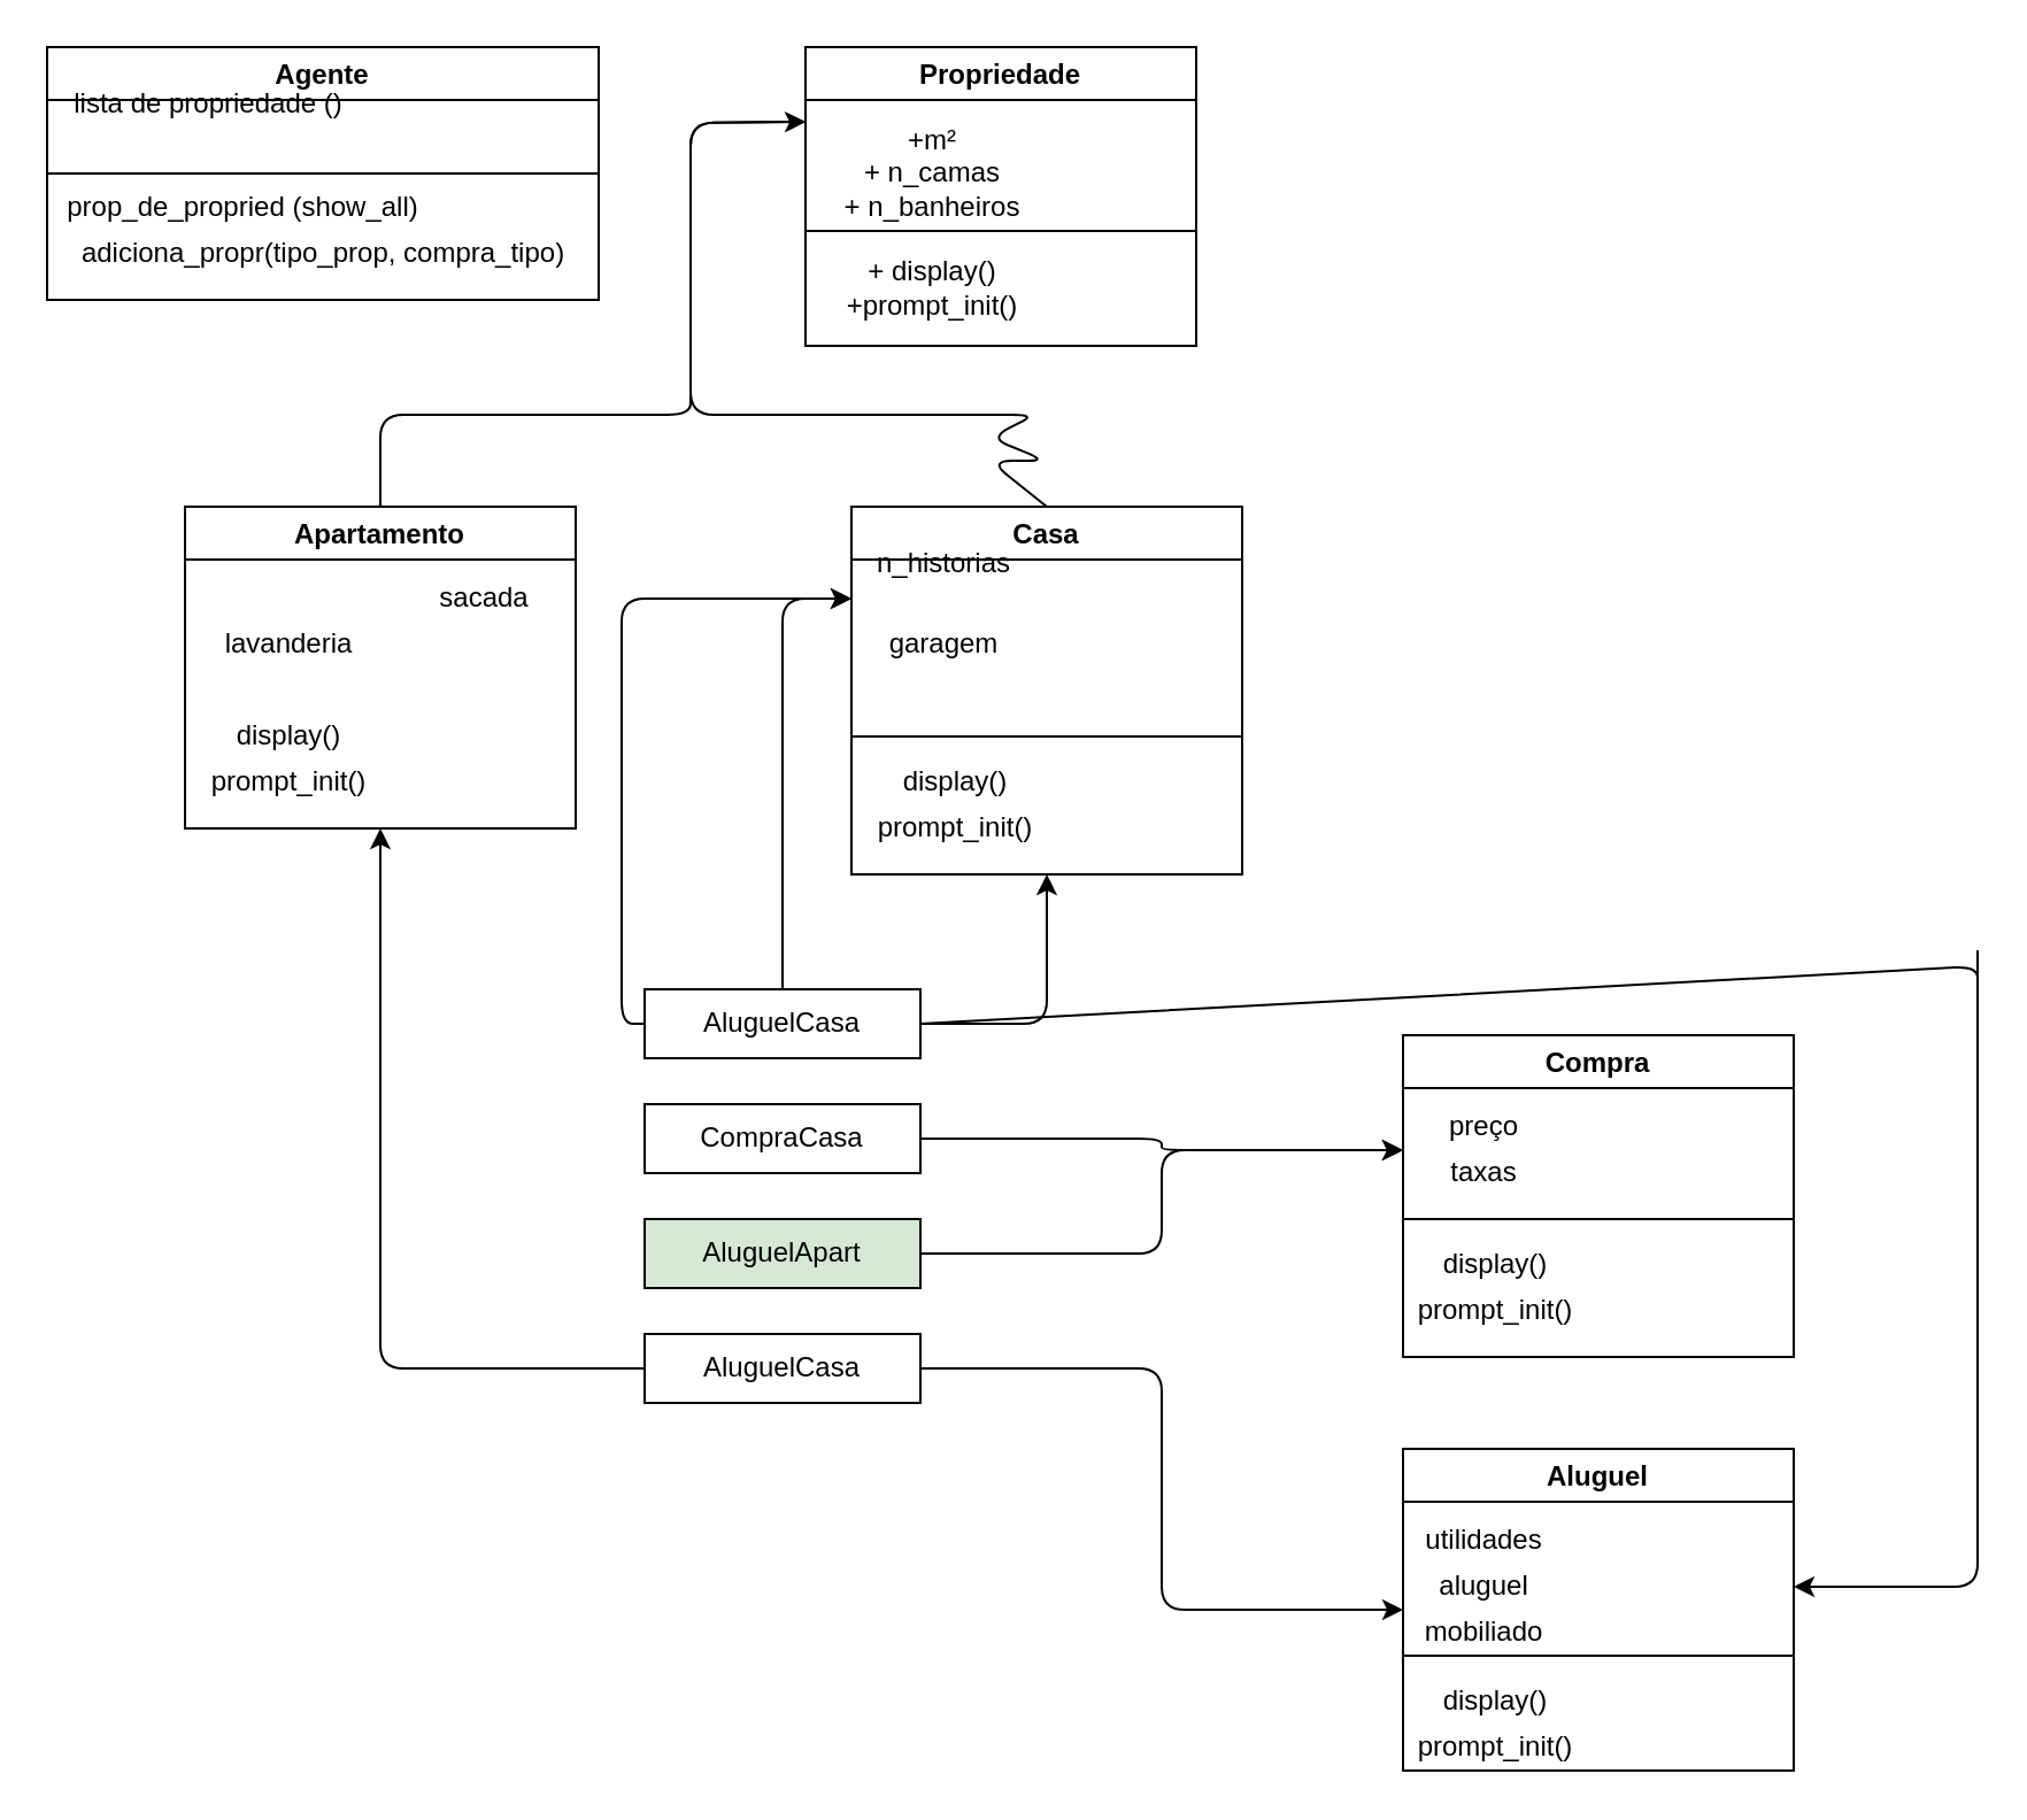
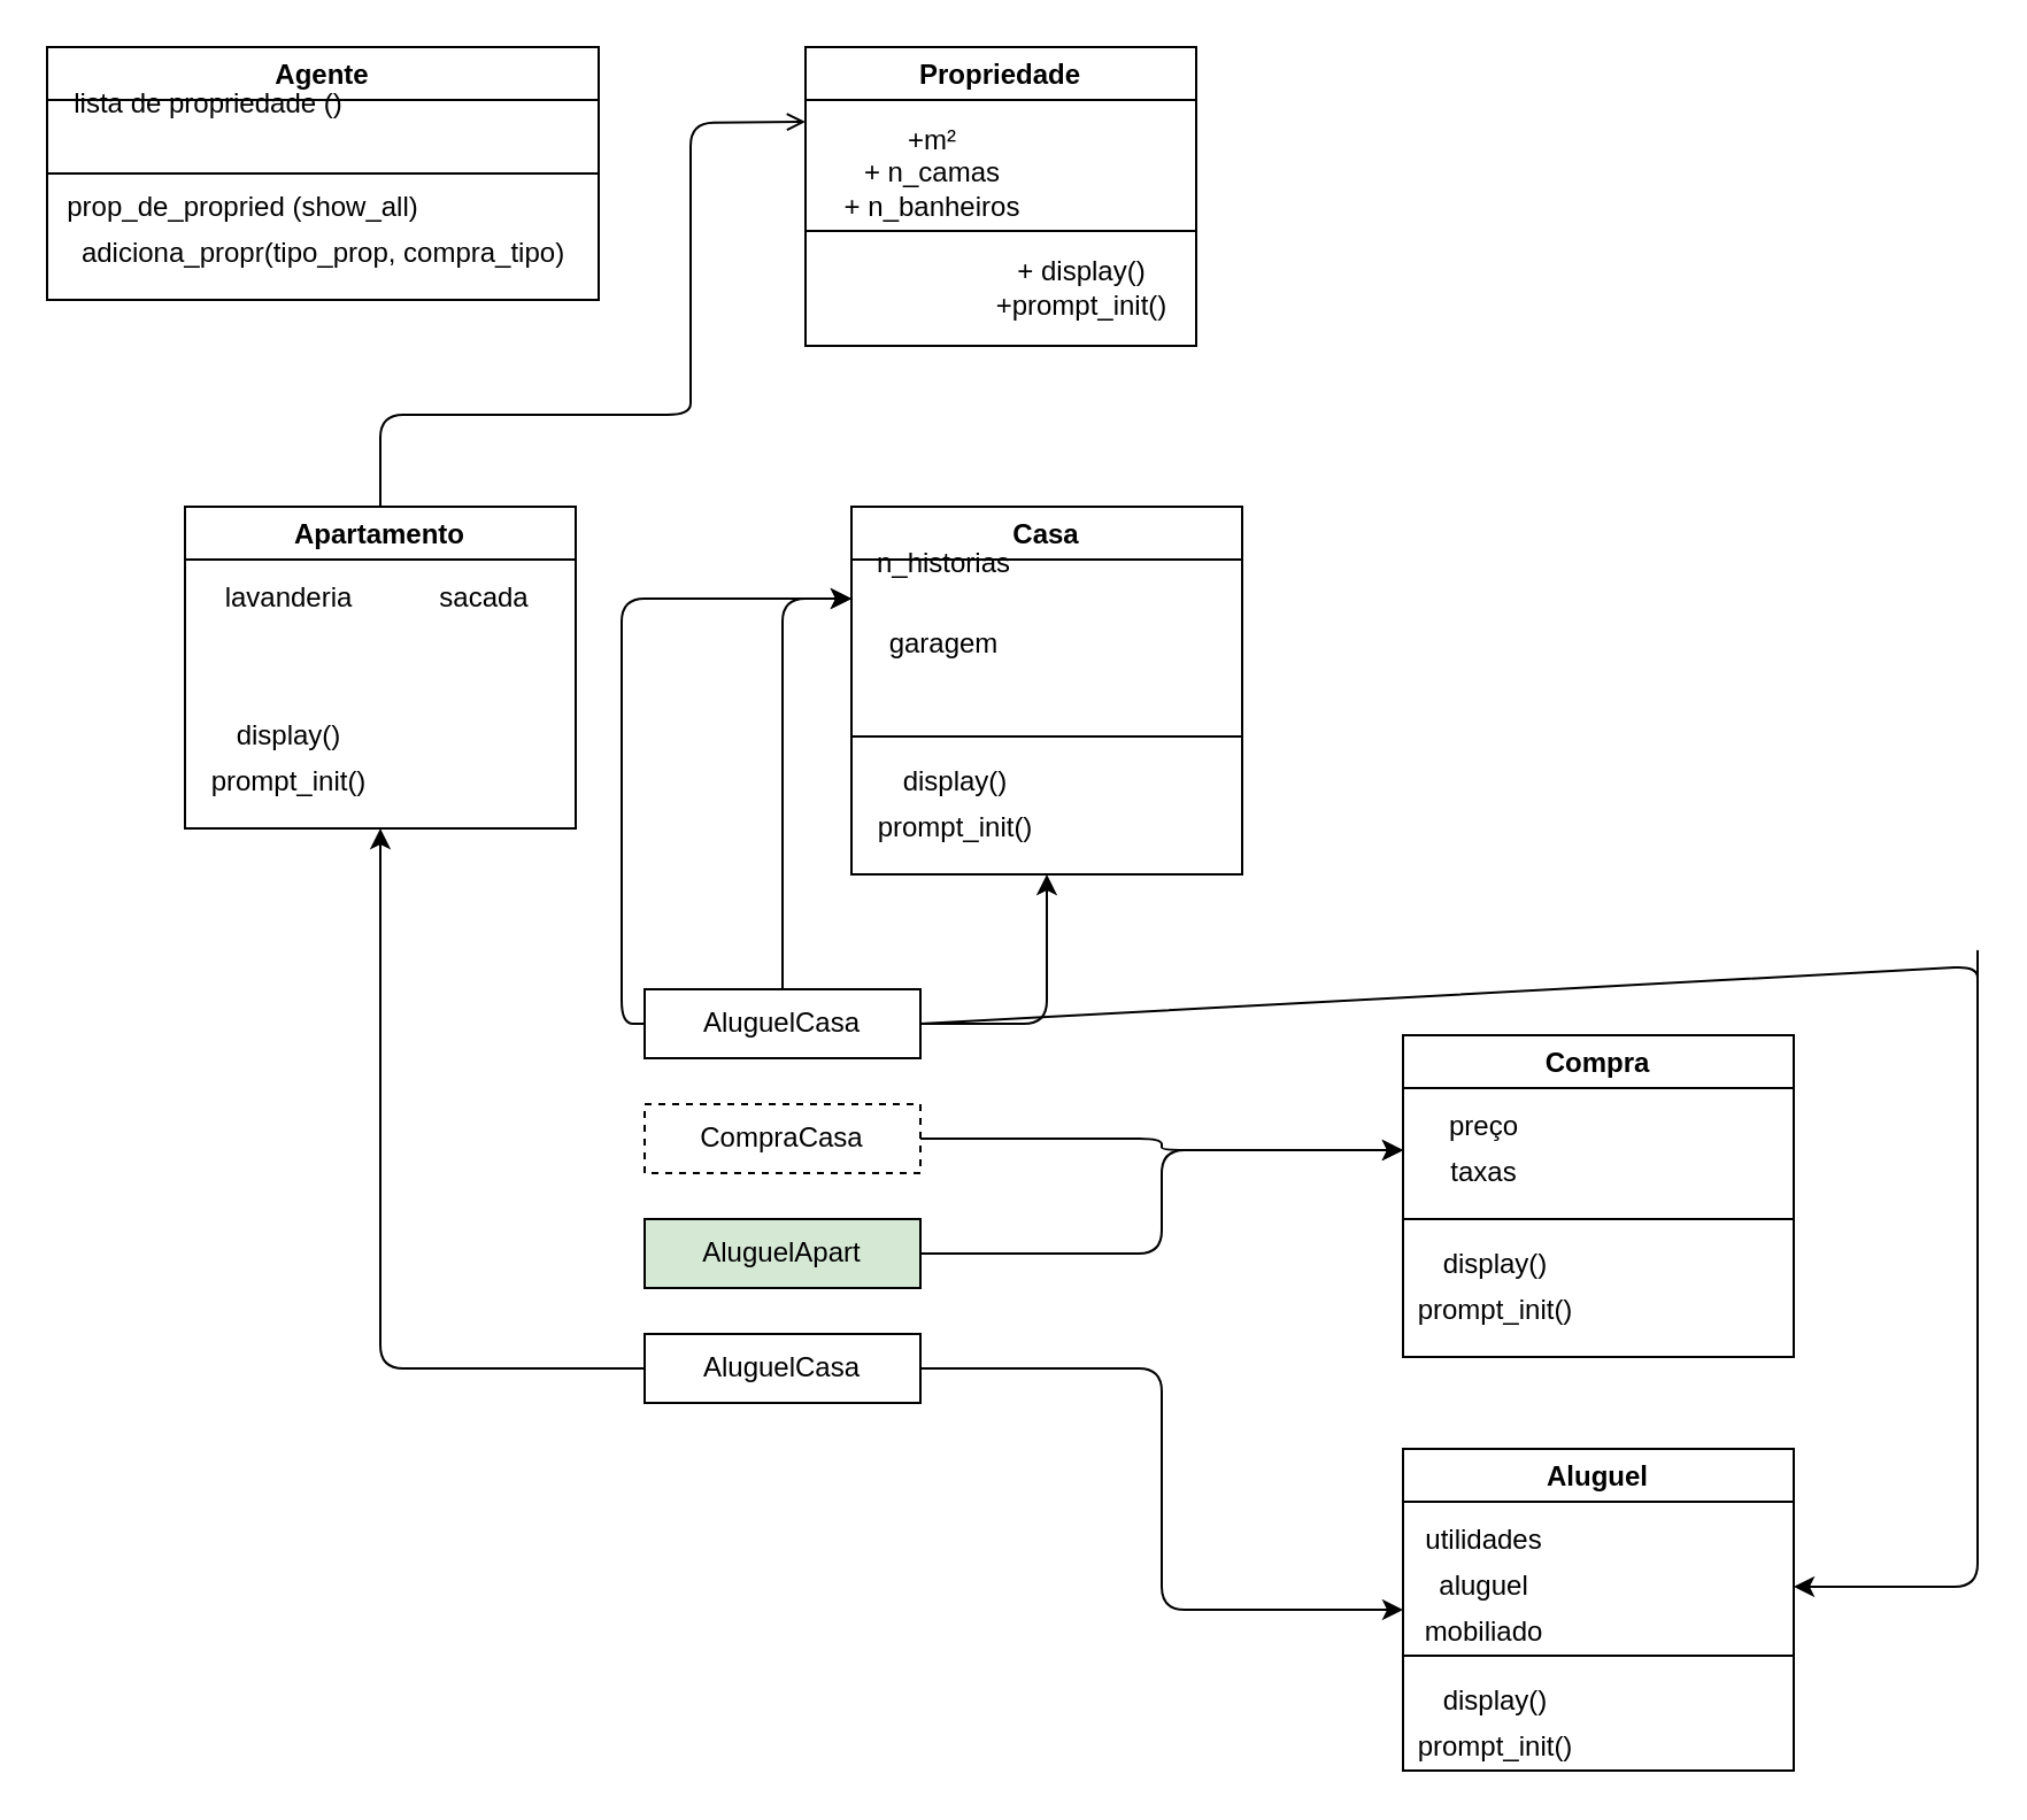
  <mxCell id="0" />
  <mxCell id="1" parent="0" />
  <mxCell id="2" value="Agente" style="swimlane;" vertex="1" parent="1"><mxGeometry x="20" y="20" width="240" height="110" as="geometry" /></mxCell>
  <mxCell id="3" value="lista de propriedade ()" style="text;html=1;align=center;verticalAlign=middle;resizable=0;points=[];autosize=1;strokeColor=none;fillColor=none;" vertex="1" parent="2"><mxGeometry x="5" y="15" width="130" height="20" as="geometry" /></mxCell>
  <mxCell id="4" value="prop_de_propried (show_all)" style="text;html=1;align=center;verticalAlign=middle;resizable=0;points=[];autosize=1;strokeColor=none;fillColor=none;" vertex="1" parent="2"><mxGeometry y="60" width="170" height="20" as="geometry" /></mxCell>
  <mxCell id="5" value="adiciona_propr(tipo_prop, compra_tipo)" style="text;html=1;align=center;verticalAlign=middle;resizable=0;points=[];autosize=1;strokeColor=none;fillColor=none;" vertex="1" parent="2"><mxGeometry x="5" y="80" width="230" height="20" as="geometry" /></mxCell>
  <mxCell id="6" style="edgeStyle=none;html=1;entryX=0;entryY=0.25;entryDx=0;entryDy=0;exitX=0.5;exitY=0;exitDx=0;exitDy=0;endArrow=open;" edge="1" parent="1" source="7" target="12"><mxGeometry relative="1" as="geometry"><Array as="points"><mxPoint x="165" y="180" /><mxPoint x="300" y="180" /><mxPoint x="300" y="170" /><mxPoint x="300" y="53" /></Array></mxGeometry></mxCell>
  <mxCell id="7" value="Apartamento" style="swimlane;" vertex="1" parent="1"><mxGeometry x="80" y="220" width="170" height="140" as="geometry" /></mxCell>
  <mxCell id="8" value="sacada" style="text;html=1;align=center;verticalAlign=middle;resizable=0;points=[];autosize=1;strokeColor=none;fillColor=none;" vertex="1" parent="7"><mxGeometry x="105" y="30" width="50" height="20" as="geometry" /></mxCell>
- <mxCell id="9" value="lavanderia" style="text;html=1;align=center;verticalAlign=middle;resizable=0;points=[];autosize=1;strokeColor=none;fillColor=none;" vertex="1" parent="7"><mxGeometry x="10" y="50" width="70" height="20" as="geometry" /></mxCell>
+ <mxCell id="9" value="lavanderia" style="text;html=1;align=center;verticalAlign=middle;resizable=0;points=[];autosize=1;strokeColor=none;fillColor=none;" vertex="1" parent="7"><mxGeometry x="10" y="30" width="70" height="20" as="geometry" /></mxCell>
  <mxCell id="10" value="display()" style="text;html=1;align=center;verticalAlign=middle;resizable=0;points=[];autosize=1;strokeColor=none;fillColor=none;" vertex="1" parent="7"><mxGeometry x="15" y="90" width="60" height="20" as="geometry" /></mxCell>
  <mxCell id="11" value="prompt_init()" style="text;html=1;align=center;verticalAlign=middle;resizable=0;points=[];autosize=1;strokeColor=none;fillColor=none;" vertex="1" parent="7"><mxGeometry x="5" y="110" width="80" height="20" as="geometry" /></mxCell>
  <mxCell id="12" value="Propriedade" style="swimlane;" vertex="1" parent="1"><mxGeometry x="350" y="20" width="170" height="130" as="geometry" /></mxCell>
  <mxCell id="13" value="+m²&lt;br&gt;+ n_camas&lt;br&gt;+ n_banheiros" style="text;html=1;align=center;verticalAlign=middle;resizable=0;points=[];autosize=1;strokeColor=none;fillColor=none;" vertex="1" parent="12"><mxGeometry x="10" y="30" width="90" height="50" as="geometry" /></mxCell>
  <mxCell id="14" value="" style="endArrow=none;html=1;entryX=1;entryY=0.5;entryDx=0;entryDy=0;exitX=0;exitY=0.5;exitDx=0;exitDy=0;" edge="1" parent="12"><mxGeometry width="50" height="50" relative="1" as="geometry"><mxPoint y="80" as="sourcePoint" /><mxPoint x="170" y="80" as="targetPoint" /></mxGeometry></mxCell>
- <mxCell id="15" value="+ display()&lt;br&gt;+prompt_init()" style="text;html=1;align=center;verticalAlign=middle;resizable=0;points=[];autosize=1;strokeColor=none;fillColor=none;" vertex="1" parent="12"><mxGeometry x="10" y="90" width="90" height="30" as="geometry" /></mxCell>
- <mxCell id="16" style="edgeStyle=none;html=1;exitX=0.5;exitY=0;exitDx=0;exitDy=0;entryX=0;entryY=0.25;entryDx=0;entryDy=0;" edge="1" parent="1" source="17" target="12"><mxGeometry relative="1" as="geometry"><Array as="points"><mxPoint x="430" y="200" /><mxPoint x="455" y="200" /><mxPoint x="430" y="190" /><mxPoint x="450" y="180" /><mxPoint x="430" y="180" /><mxPoint x="300" y="180" /><mxPoint x="300" y="53" /></Array></mxGeometry></mxCell>
+ <mxCell id="15" value="+ display()&lt;br&gt;+prompt_init()" style="text;html=1;align=center;verticalAlign=middle;resizable=0;points=[];autosize=1;strokeColor=none;fillColor=none;" vertex="1" parent="12"><mxGeometry x="75" y="90" width="90" height="30" as="geometry" /></mxCell>
  <mxCell id="17" value="Casa" style="swimlane;" vertex="1" parent="1"><mxGeometry x="370" y="220" width="170" height="160" as="geometry" /></mxCell>
  <mxCell id="18" value="n_historias" style="text;html=1;align=center;verticalAlign=middle;resizable=0;points=[];autosize=1;strokeColor=none;fillColor=none;" vertex="1" parent="17"><mxGeometry x="5" y="15" width="70" height="20" as="geometry" /></mxCell>
  <mxCell id="19" value="garagem" style="text;html=1;align=center;verticalAlign=middle;resizable=0;points=[];autosize=1;strokeColor=none;fillColor=none;" vertex="1" parent="17"><mxGeometry x="10" y="50" width="60" height="20" as="geometry" /></mxCell>
  <mxCell id="20" value="display()" style="text;html=1;align=center;verticalAlign=middle;resizable=0;points=[];autosize=1;strokeColor=none;fillColor=none;" vertex="1" parent="17"><mxGeometry x="15" y="110" width="60" height="20" as="geometry" /></mxCell>
  <mxCell id="21" value="prompt_init()" style="text;html=1;align=center;verticalAlign=middle;resizable=0;points=[];autosize=1;strokeColor=none;fillColor=none;" vertex="1" parent="17"><mxGeometry x="5" y="130" width="80" height="20" as="geometry" /></mxCell>
  <mxCell id="22" value="" style="endArrow=none;html=1;entryX=1;entryY=0.5;entryDx=0;entryDy=0;exitX=0;exitY=0.5;exitDx=0;exitDy=0;" edge="1" parent="17"><mxGeometry width="50" height="50" relative="1" as="geometry"><mxPoint y="100" as="sourcePoint" /><mxPoint x="170" y="100" as="targetPoint" /></mxGeometry></mxCell>
  <mxCell id="23" value="" style="endArrow=none;html=1;entryX=1;entryY=0.5;entryDx=0;entryDy=0;exitX=0;exitY=0.5;exitDx=0;exitDy=0;" edge="1" parent="1" source="2" target="2"><mxGeometry width="50" height="50" relative="1" as="geometry"><mxPoint x="180" y="90" as="sourcePoint" /><mxPoint x="230" y="40" as="targetPoint" /></mxGeometry></mxCell>
  <mxCell id="24" value="Compra" style="swimlane;startSize=23;" vertex="1" parent="1"><mxGeometry x="610" y="450" width="170" height="140" as="geometry"><mxRectangle x="550" y="230" width="80" height="23" as="alternateBounds" /></mxGeometry></mxCell>
  <mxCell id="25" value="" style="endArrow=none;html=1;entryX=1;entryY=0.5;entryDx=0;entryDy=0;exitX=0;exitY=0.5;exitDx=0;exitDy=0;" edge="1" parent="24"><mxGeometry width="50" height="50" relative="1" as="geometry"><mxPoint y="80" as="sourcePoint" /><mxPoint x="170" y="80" as="targetPoint" /></mxGeometry></mxCell>
  <mxCell id="26" value="preço" style="text;html=1;align=center;verticalAlign=middle;resizable=0;points=[];autosize=1;strokeColor=none;fillColor=none;" vertex="1" parent="24"><mxGeometry x="10" y="30" width="50" height="20" as="geometry" /></mxCell>
  <mxCell id="27" value="taxas" style="text;html=1;align=center;verticalAlign=middle;resizable=0;points=[];autosize=1;strokeColor=none;fillColor=none;" vertex="1" parent="24"><mxGeometry x="15" y="50" width="40" height="20" as="geometry" /></mxCell>
  <mxCell id="28" value="display()" style="text;html=1;align=center;verticalAlign=middle;resizable=0;points=[];autosize=1;strokeColor=none;fillColor=none;" vertex="1" parent="24"><mxGeometry x="10" y="90" width="60" height="20" as="geometry" /></mxCell>
  <mxCell id="29" value="prompt_init()" style="text;html=1;align=center;verticalAlign=middle;resizable=0;points=[];autosize=1;strokeColor=none;fillColor=none;" vertex="1" parent="24"><mxGeometry y="110" width="80" height="20" as="geometry" /></mxCell>
  <mxCell id="30" value="AluguelCasa" style="rounded=0;whiteSpace=wrap;html=1;" vertex="1" parent="1"><mxGeometry x="280" y="430" width="120" height="30" as="geometry" /></mxCell>
  <mxCell id="31" value="Aluguel" style="swimlane;startSize=23;" vertex="1" parent="1"><mxGeometry x="610" y="630" width="170" height="140" as="geometry" /></mxCell>
  <mxCell id="32" value="" style="endArrow=none;html=1;entryX=1;entryY=0.5;entryDx=0;entryDy=0;exitX=0;exitY=0.5;exitDx=0;exitDy=0;" edge="1" parent="31"><mxGeometry width="50" height="50" relative="1" as="geometry"><mxPoint y="90" as="sourcePoint" /><mxPoint x="170" y="90" as="targetPoint" /></mxGeometry></mxCell>
  <mxCell id="33" value="utilidades" style="text;html=1;align=center;verticalAlign=middle;resizable=0;points=[];autosize=1;strokeColor=none;fillColor=none;" vertex="1" parent="31"><mxGeometry y="30" width="70" height="20" as="geometry" /></mxCell>
  <mxCell id="34" value="aluguel" style="text;html=1;align=center;verticalAlign=middle;resizable=0;points=[];autosize=1;strokeColor=none;fillColor=none;" vertex="1" parent="31"><mxGeometry x="10" y="50" width="50" height="20" as="geometry" /></mxCell>
  <mxCell id="35" value="display()" style="text;html=1;align=center;verticalAlign=middle;resizable=0;points=[];autosize=1;strokeColor=none;fillColor=none;" vertex="1" parent="31"><mxGeometry x="10" y="100" width="60" height="20" as="geometry" /></mxCell>
  <mxCell id="36" value="prompt_init()" style="text;html=1;align=center;verticalAlign=middle;resizable=0;points=[];autosize=1;strokeColor=none;fillColor=none;" vertex="1" parent="31"><mxGeometry y="120" width="80" height="20" as="geometry" /></mxCell>
  <mxCell id="37" value="mobiliado" style="text;html=1;align=center;verticalAlign=middle;resizable=0;points=[];autosize=1;strokeColor=none;fillColor=none;" vertex="1" parent="31"><mxGeometry y="70" width="70" height="20" as="geometry" /></mxCell>
- <mxCell id="38" value="CompraCasa" style="rounded=0;whiteSpace=wrap;html=1;" vertex="1" parent="1"><mxGeometry x="280" y="480" width="120" height="30" as="geometry" /></mxCell>
+ <mxCell id="38" value="CompraCasa" style="rounded=0;whiteSpace=wrap;html=1;dashed=1;" vertex="1" parent="1"><mxGeometry x="280" y="480" width="120" height="30" as="geometry" /></mxCell>
  <mxCell id="39" value="AluguelApart" style="rounded=0;whiteSpace=wrap;html=1;fillColor=#d5e8d4;" vertex="1" parent="1"><mxGeometry x="280" y="530" width="120" height="30" as="geometry" /></mxCell>
  <mxCell id="40" value="AluguelCasa" style="rounded=0;whiteSpace=wrap;html=1;" vertex="1" parent="1"><mxGeometry x="280" y="580" width="120" height="30" as="geometry" /></mxCell>
  <mxCell id="41" value="" style="endArrow=classic;html=1;exitX=1;exitY=0.5;exitDx=0;exitDy=0;entryX=0.5;entryY=1;entryDx=0;entryDy=0;" edge="1" parent="1" source="30" target="17"><mxGeometry width="50" height="50" relative="1" as="geometry"><mxPoint x="440" y="500" as="sourcePoint" /><mxPoint x="565" y="380" as="targetPoint" /><Array as="points"><mxPoint x="455" y="445" /></Array></mxGeometry></mxCell>
  <mxCell id="42" value="" style="edgeStyle=segmentEdgeStyle;endArrow=classic;html=1;entryX=0;entryY=0.25;entryDx=0;entryDy=0;exitX=0.5;exitY=0;exitDx=0;exitDy=0;" edge="1" parent="1" source="30" target="17"><mxGeometry width="50" height="50" relative="1" as="geometry"><mxPoint x="290" y="390" as="sourcePoint" /><mxPoint x="340" y="340" as="targetPoint" /><Array as="points"><mxPoint x="340" y="260" /></Array></mxGeometry></mxCell>
  <mxCell id="43" value="" style="edgeStyle=segmentEdgeStyle;endArrow=classic;html=1;entryX=0;entryY=0.25;entryDx=0;entryDy=0;exitX=0;exitY=0.5;exitDx=0;exitDy=0;" edge="1" parent="1" source="30" target="17"><mxGeometry width="50" height="50" relative="1" as="geometry"><mxPoint x="300" y="430" as="sourcePoint" /><mxPoint x="330" y="260" as="targetPoint" /><Array as="points"><mxPoint x="270" y="445" /><mxPoint x="270" y="260" /></Array></mxGeometry></mxCell>
  <mxCell id="44" value="" style="edgeStyle=elbowEdgeStyle;elbow=horizontal;endArrow=classic;html=1;exitX=1;exitY=0.5;exitDx=0;exitDy=0;" edge="1" parent="1" source="38"><mxGeometry width="50" height="50" relative="1" as="geometry"><mxPoint x="400" y="560" as="sourcePoint" /><mxPoint x="610" y="500" as="targetPoint" /></mxGeometry></mxCell>
  <mxCell id="45" value="" style="edgeStyle=elbowEdgeStyle;elbow=horizontal;endArrow=classic;html=1;exitX=1;exitY=0.5;exitDx=0;exitDy=0;" edge="1" parent="1" source="39"><mxGeometry width="50" height="50" relative="1" as="geometry"><mxPoint x="410" y="510" as="sourcePoint" /><mxPoint x="610" y="500" as="targetPoint" /></mxGeometry></mxCell>
  <mxCell id="46" value="" style="endArrow=classic;html=1;exitX=1;exitY=0.5;exitDx=0;exitDy=0;" edge="1" parent="1" source="30"><mxGeometry width="50" height="50" relative="1" as="geometry"><mxPoint x="474" y="450" as="sourcePoint" /><mxPoint x="780" y="690" as="targetPoint" /><Array as="points"><mxPoint x="860" y="420" /><mxPoint x="860" y="430" /><mxPoint x="860" y="410" /><mxPoint x="860" y="690" /></Array></mxGeometry></mxCell>
  <mxCell id="47" value="" style="edgeStyle=elbowEdgeStyle;elbow=horizontal;endArrow=classic;html=1;entryX=0;entryY=0.5;entryDx=0;entryDy=0;exitX=1;exitY=0.5;exitDx=0;exitDy=0;" edge="1" parent="1" source="40" target="31"><mxGeometry width="50" height="50" relative="1" as="geometry"><mxPoint x="410" y="610" as="sourcePoint" /><mxPoint x="460" y="560" as="targetPoint" /></mxGeometry></mxCell>
  <mxCell id="48" value="" style="edgeStyle=segmentEdgeStyle;endArrow=classic;html=1;exitX=0;exitY=0.5;exitDx=0;exitDy=0;entryX=0.5;entryY=1;entryDx=0;entryDy=0;" edge="1" parent="1" target="7"><mxGeometry width="50" height="50" relative="1" as="geometry"><mxPoint x="280" y="595" as="sourcePoint" /><mxPoint x="165" y="410" as="targetPoint" /></mxGeometry></mxCell>
